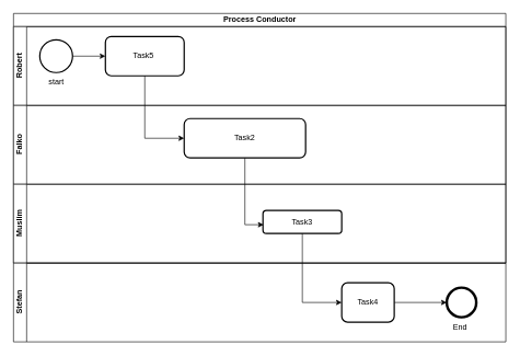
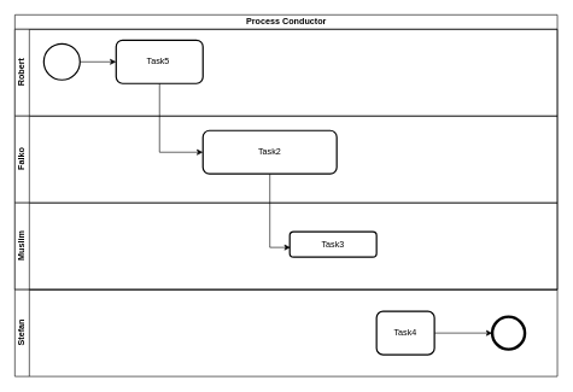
  <mxCell id="0" />
  <mxCell id="1" parent="0" />
  <mxCell id="2" value="Process Conductor" style="swimlane;childLayout=stackLayout;resizeParent=1;resizeParentMax=0;horizontal=1;startSize=20;horizontalStack=0;html=1;" vertex="1" parent="1"><mxGeometry x="20" y="20" width="750" height="380" as="geometry" /></mxCell>
  <mxCell id="3" value="Robert&lt;br&gt;" style="swimlane;startSize=20;horizontal=0;html=1;" vertex="1" parent="2"><mxGeometry y="20" width="750" height="120" as="geometry" /></mxCell>
  <mxCell id="4" style="edgeStyle=orthogonalEdgeStyle;rounded=0;orthogonalLoop=1;jettySize=auto;html=1;entryX=0;entryY=0.5;entryDx=0;entryDy=0;" edge="1" parent="3" source="5" target="6"><mxGeometry relative="1" as="geometry" /></mxCell>
  <mxCell id="5" value="" style="ellipse;whiteSpace=wrap;html=1;aspect=fixed;strokeWidth=2;" vertex="1" parent="3"><mxGeometry x="40" y="20" width="50" height="50" as="geometry" /></mxCell>
  <mxCell id="6" value="Task5&amp;nbsp;" style="rounded=1;whiteSpace=wrap;html=1;strokeWidth=2;" vertex="1" parent="3"><mxGeometry x="140" y="15" width="120" height="60" as="geometry" /></mxCell>
- <mxCell id="7" value="start&lt;br&gt;" style="text;html=1;align=center;verticalAlign=middle;resizable=0;points=[];autosize=1;strokeColor=none;fillColor=none;" vertex="1" parent="3"><mxGeometry x="40" y="70" width="50" height="30" as="geometry" /></mxCell>
  <mxCell id="8" value="Falko&lt;br&gt;" style="swimlane;startSize=20;horizontal=0;html=1;" vertex="1" parent="2"><mxGeometry y="140" width="750" height="120" as="geometry" /></mxCell>
  <mxCell id="9" value="Task2&lt;br&gt;" style="rounded=1;whiteSpace=wrap;html=1;strokeWidth=2;" vertex="1" parent="8"><mxGeometry x="260" y="20" width="185" height="60" as="geometry" /></mxCell>
  <mxCell id="10" value="Muslim&lt;br&gt;" style="swimlane;startSize=20;horizontal=0;html=1;strokeWidth=1;" vertex="1" parent="2"><mxGeometry y="260" width="750" height="120" as="geometry" /></mxCell>
  <mxCell id="11" value="Task3" style="rounded=1;whiteSpace=wrap;html=1;strokeWidth=2;" vertex="1" parent="10"><mxGeometry x="380" y="40" width="120" height="35" as="geometry" /></mxCell>
  <mxCell id="12" style="edgeStyle=orthogonalEdgeStyle;rounded=0;orthogonalLoop=1;jettySize=auto;html=1;exitX=0.5;exitY=1;exitDx=0;exitDy=0;entryX=0;entryY=0.5;entryDx=0;entryDy=0;" edge="1" parent="2" source="6" target="9"><mxGeometry relative="1" as="geometry" /></mxCell>
  <mxCell id="13" style="edgeStyle=orthogonalEdgeStyle;rounded=0;orthogonalLoop=1;jettySize=auto;html=1;exitX=0.5;exitY=1;exitDx=0;exitDy=0;entryX=0.008;entryY=0.617;entryDx=0;entryDy=0;entryPerimeter=0;" edge="1" parent="2" source="9" target="11"><mxGeometry relative="1" as="geometry" /></mxCell>
  <mxCell id="14" value="Stefan&lt;br&gt;" style="swimlane;startSize=20;horizontal=0;html=1;strokeWidth=1;" vertex="1" parent="1"><mxGeometry x="20" y="400" width="750" height="120" as="geometry" /></mxCell>
  <mxCell id="15" style="edgeStyle=orthogonalEdgeStyle;rounded=0;orthogonalLoop=1;jettySize=auto;html=1;exitX=1;exitY=0.5;exitDx=0;exitDy=0;entryX=0;entryY=0.5;entryDx=0;entryDy=0;" edge="1" parent="14" source="16" target="17"><mxGeometry relative="1" as="geometry" /></mxCell>
  <mxCell id="16" value="Task4" style="rounded=1;whiteSpace=wrap;html=1;strokeWidth=2;" vertex="1" parent="14"><mxGeometry x="500" y="30" width="80" height="60" as="geometry" /></mxCell>
  <mxCell id="17" value="" style="ellipse;whiteSpace=wrap;html=1;aspect=fixed;strokeWidth=4;" vertex="1" parent="14"><mxGeometry x="660" y="37.5" width="45" height="45" as="geometry" /></mxCell>
- <mxCell id="18" value="End&lt;br&gt;" style="text;html=1;align=center;verticalAlign=middle;resizable=0;points=[];autosize=1;strokeColor=none;fillColor=none;" vertex="1" parent="14"><mxGeometry x="660" y="82.5" width="40" height="30" as="geometry" /></mxCell>
- <mxCell id="19" style="edgeStyle=orthogonalEdgeStyle;rounded=0;orthogonalLoop=1;jettySize=auto;html=1;exitX=0.5;exitY=1;exitDx=0;exitDy=0;entryX=0;entryY=0.5;entryDx=0;entryDy=0;" edge="1" parent="1" source="11" target="16"><mxGeometry relative="1" as="geometry" /></mxCell>
